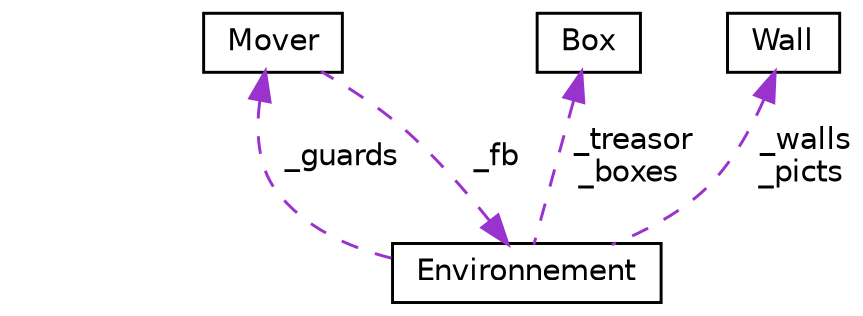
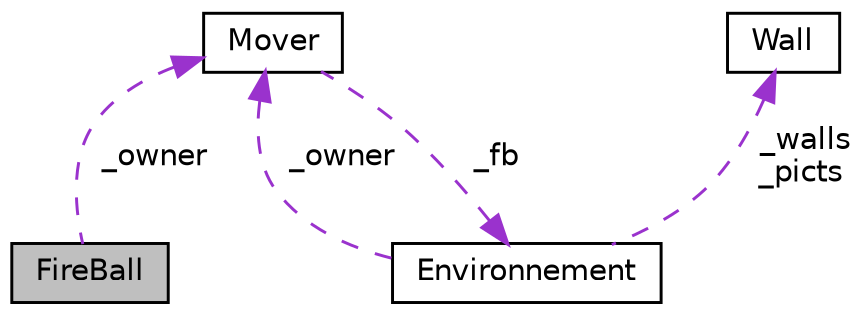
  digraph {
    node [color=black fillcolor=white fontname=Helvetica fontsize=10 shape=record style=filled]
    edge [color=darkorchid3 dir=back fontname=Helvetica fontsize=10 labelfontname=Helvetica labelfontsize=10 style=dashed]
+   n1 [fillcolor=grey75 fontcolor=black height=0.2 label=FireBall width=0.4]
    n2 [height=0.2 label=Mover width=0.4]
    n3 [height=0.2 label=Environnement width=0.4]
-   n4 [height=0.2 label=Box width=0.4]
    n5 [height=0.2 label=Wall width=0.4]
-   n2 -> n3 [label=" _guards"]
+   n2 -> n1 [label=" _owner"]
+   n2 -> n3 [label=" _owner"]
    n3 -> n2 [label=" _fb"]
-   n4 -> n3 [label=" _treasor\n_boxes"]
    n5 -> n3 [label=" _walls\n_picts"]
  }
